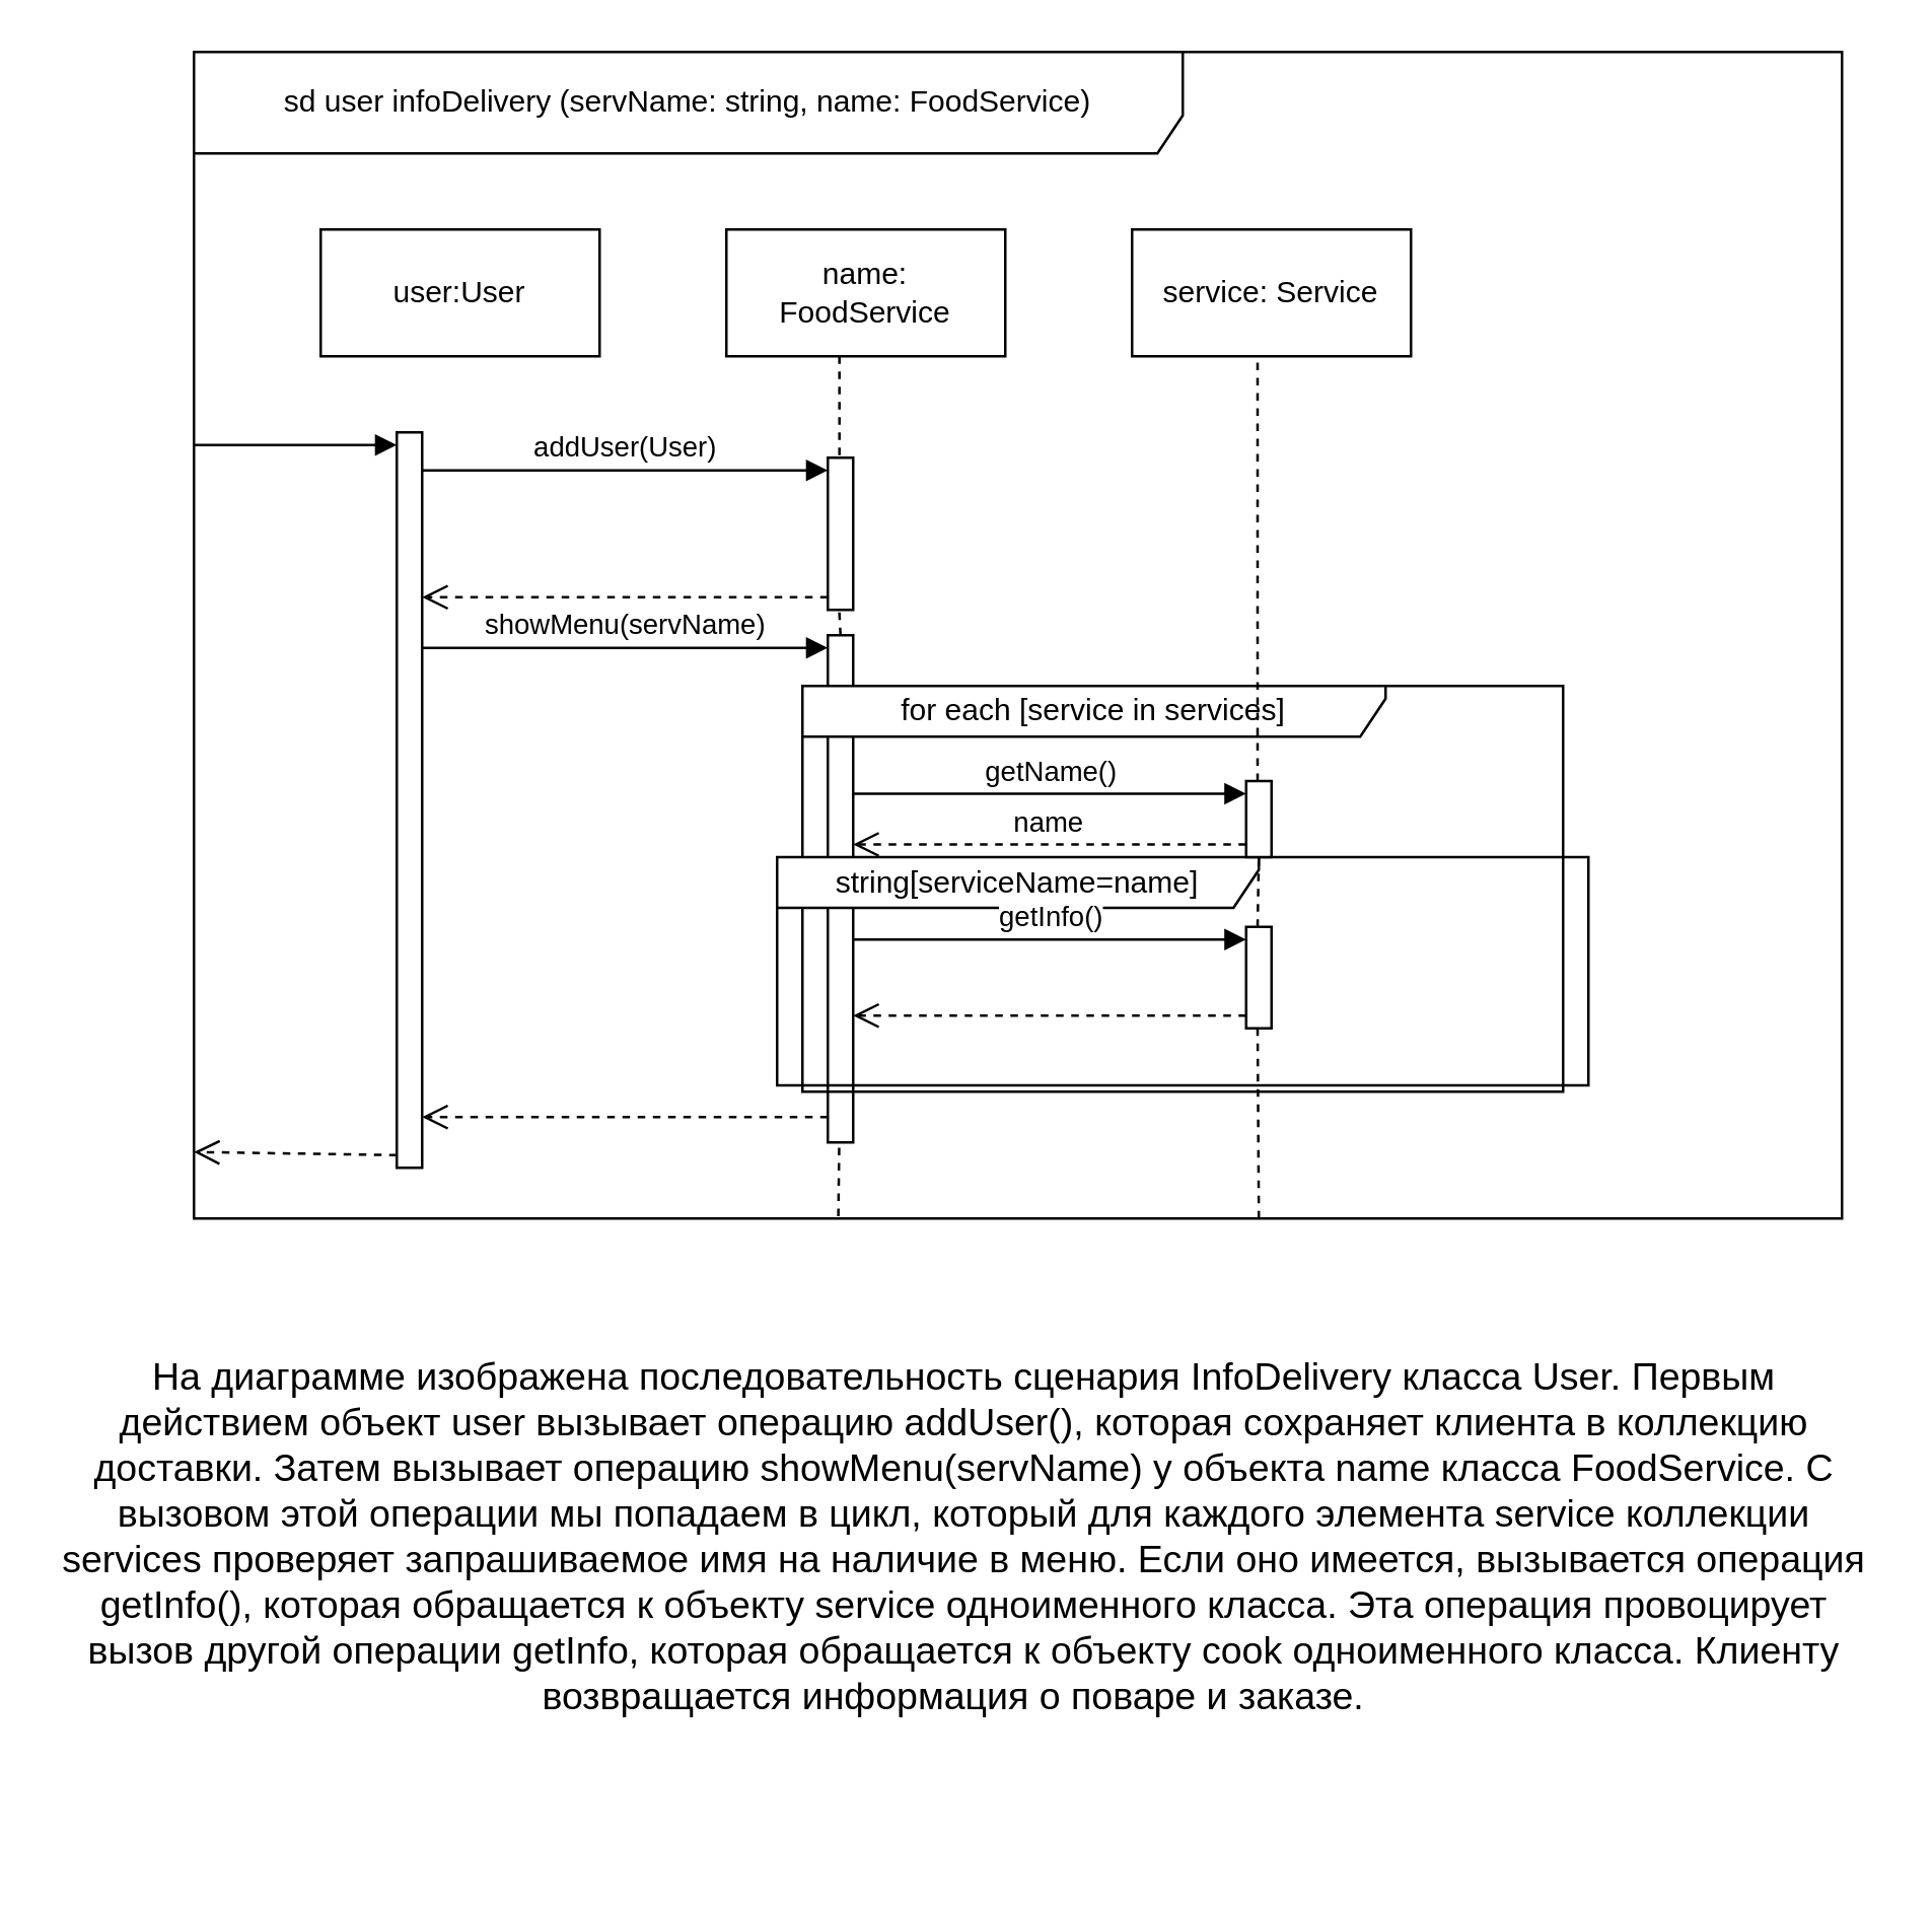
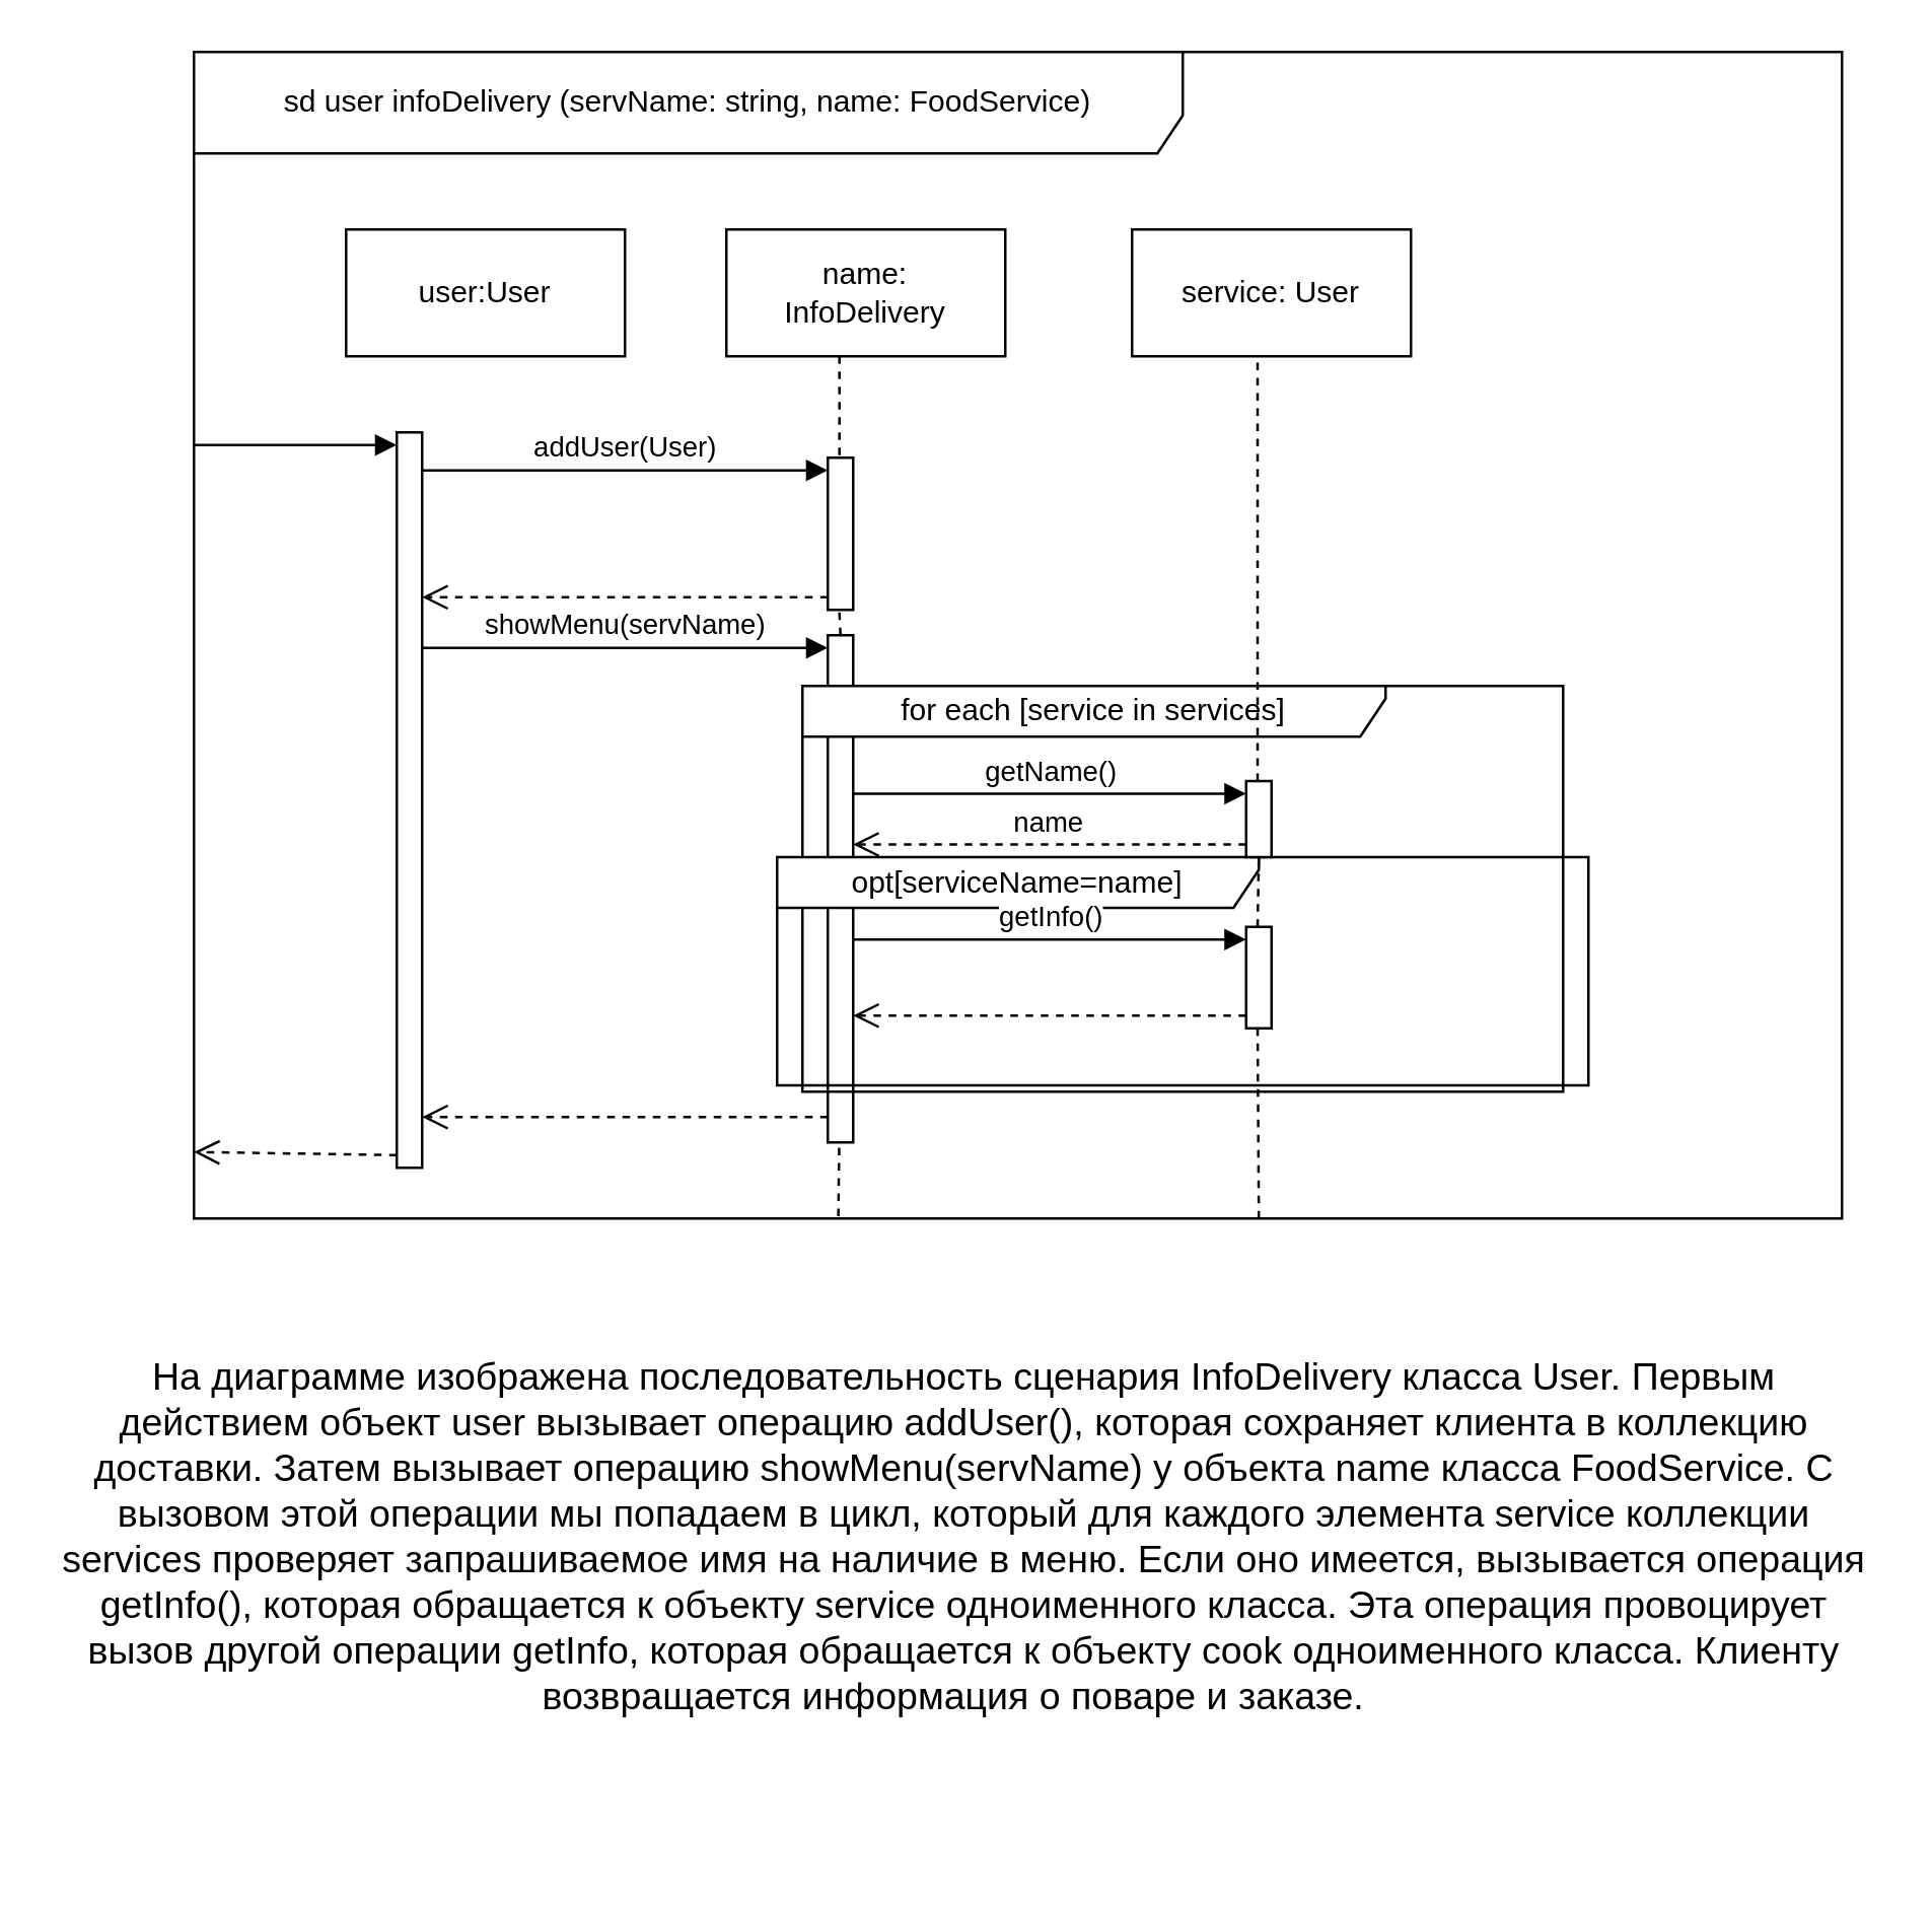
  <mxCell id="0" />
  <mxCell id="1" parent="0" />
  <mxCell id="2" value="sd user infoDelivery (servName: string, name: FoodService)" style="shape=umlFrame;whiteSpace=wrap;html=1;pointerEvents=0;width=390;height=40;" parent="1" vertex="1"><mxGeometry x="76" y="20" width="650" height="460" as="geometry" /></mxCell>
- <mxCell id="3" value="user:User" style="html=1;whiteSpace=wrap;" parent="1" vertex="1"><mxGeometry x="126" y="90" width="110" height="50" as="geometry" /></mxCell>
- <mxCell id="4" value="name: &lt;br&gt;FoodService" style="html=1;whiteSpace=wrap;" parent="1" vertex="1"><mxGeometry x="286" y="90" width="110" height="50" as="geometry" /></mxCell>
- <mxCell id="5" value="service: Service" style="html=1;whiteSpace=wrap;" parent="1" vertex="1"><mxGeometry x="446" y="90" width="110" height="50" as="geometry" /></mxCell>
+ <mxCell id="3" value="user:User" style="html=1;whiteSpace=wrap;" parent="1" vertex="1"><mxGeometry x="136" y="90" width="110" height="50" as="geometry" /></mxCell>
+ <mxCell id="4" value="name: &lt;br&gt;InfoDelivery" style="html=1;whiteSpace=wrap;" parent="1" vertex="1"><mxGeometry x="286" y="90" width="110" height="50" as="geometry" /></mxCell>
+ <mxCell id="5" value="service: User" style="html=1;whiteSpace=wrap;" parent="1" vertex="1"><mxGeometry x="446" y="90" width="110" height="50" as="geometry" /></mxCell>
  <mxCell id="6" value="" style="html=1;points=[[0,0,0,0,5],[0,1,0,0,-5],[1,0,0,0,5],[1,1,0,0,-5]];perimeter=orthogonalPerimeter;outlineConnect=0;targetShapes=umlLifeline;portConstraint=eastwest;newEdgeStyle={&quot;curved&quot;:0,&quot;rounded&quot;:0};" parent="1" vertex="1"><mxGeometry x="156" y="170" width="10" height="290" as="geometry" /></mxCell>
  <mxCell id="7" value="" style="html=1;verticalAlign=bottom;endArrow=block;curved=0;rounded=0;entryX=0;entryY=0;entryDx=0;entryDy=5;" parent="1" target="6" edge="1"><mxGeometry relative="1" as="geometry"><mxPoint x="76" y="175" as="sourcePoint" /></mxGeometry></mxCell>
  <mxCell id="8" value="" style="html=1;verticalAlign=bottom;endArrow=open;dashed=1;endSize=8;curved=0;rounded=0;exitX=0;exitY=1;exitDx=0;exitDy=-5;entryX=0;entryY=0.943;entryDx=0;entryDy=0;entryPerimeter=0;" parent="1" source="6" target="2" edge="1"><mxGeometry relative="1" as="geometry"><mxPoint x="76" y="345" as="targetPoint" /></mxGeometry></mxCell>
  <mxCell id="9" value="" style="html=1;points=[[0,0,0,0,5],[0,1,0,0,-5],[1,0,0,0,5],[1,1,0,0,-5]];perimeter=orthogonalPerimeter;outlineConnect=0;targetShapes=umlLifeline;portConstraint=eastwest;newEdgeStyle={&quot;curved&quot;:0,&quot;rounded&quot;:0};" parent="1" vertex="1"><mxGeometry x="326" y="180" width="10" height="60" as="geometry" /></mxCell>
  <mxCell id="10" value="addUser(User)" style="html=1;verticalAlign=bottom;endArrow=block;curved=0;rounded=0;entryX=0;entryY=0;entryDx=0;entryDy=5;" parent="1" source="6" target="9" edge="1"><mxGeometry relative="1" as="geometry"><mxPoint x="256" y="185" as="sourcePoint" /></mxGeometry></mxCell>
  <mxCell id="11" value="" style="html=1;verticalAlign=bottom;endArrow=open;dashed=1;endSize=8;curved=0;rounded=0;exitX=0;exitY=1;exitDx=0;exitDy=-5;" parent="1" source="9" target="6" edge="1"><mxGeometry relative="1" as="geometry"><mxPoint x="256" y="250" as="targetPoint" /></mxGeometry></mxCell>
  <mxCell id="12" value="" style="html=1;points=[[0,0,0,0,5],[0,1,0,0,-5],[1,0,0,0,5],[1,1,0,0,-5]];perimeter=orthogonalPerimeter;outlineConnect=0;targetShapes=umlLifeline;portConstraint=eastwest;newEdgeStyle={&quot;curved&quot;:0,&quot;rounded&quot;:0};" parent="1" vertex="1"><mxGeometry x="326" y="250" width="10" height="200" as="geometry" /></mxCell>
  <mxCell id="13" value="showMenu(servName)" style="html=1;verticalAlign=bottom;endArrow=block;curved=0;rounded=0;entryX=0;entryY=0;entryDx=0;entryDy=5;" parent="1" source="6" target="12" edge="1"><mxGeometry relative="1" as="geometry"><mxPoint x="256" y="255" as="sourcePoint" /></mxGeometry></mxCell>
  <mxCell id="14" value="for each [service in services]" style="shape=umlFrame;whiteSpace=wrap;html=1;pointerEvents=0;width=230;height=20;" parent="1" vertex="1"><mxGeometry x="316" y="270" width="300" height="160" as="geometry" /></mxCell>
- <mxCell id="15" value="string[serviceName=name]" style="shape=umlFrame;whiteSpace=wrap;html=1;pointerEvents=0;width=190;height=20;" parent="1" vertex="1"><mxGeometry x="306" y="337.5" width="320" height="90" as="geometry" /></mxCell>
+ <mxCell id="15" value="opt[serviceName=name]" style="shape=umlFrame;whiteSpace=wrap;html=1;pointerEvents=0;width=190;height=20;" parent="1" vertex="1"><mxGeometry x="306" y="337.5" width="320" height="90" as="geometry" /></mxCell>
  <mxCell id="16" value="" style="html=1;points=[[0,0,0,0,5],[0,1,0,0,-5],[1,0,0,0,5],[1,1,0,0,-5]];perimeter=orthogonalPerimeter;outlineConnect=0;targetShapes=umlLifeline;portConstraint=eastwest;newEdgeStyle={&quot;curved&quot;:0,&quot;rounded&quot;:0};" parent="1" vertex="1"><mxGeometry x="491" y="365" width="10" height="40" as="geometry" /></mxCell>
  <mxCell id="17" value="getInfo()" style="html=1;verticalAlign=bottom;endArrow=block;curved=0;rounded=0;entryX=0;entryY=0;entryDx=0;entryDy=5;" parent="1" source="12" target="16" edge="1"><mxGeometry relative="1" as="geometry"><mxPoint x="431" y="370" as="sourcePoint" /></mxGeometry></mxCell>
  <mxCell id="18" value="" style="html=1;verticalAlign=bottom;endArrow=open;dashed=1;endSize=8;curved=0;rounded=0;exitX=0;exitY=1;exitDx=0;exitDy=-5;" parent="1" source="16" target="12" edge="1"><mxGeometry relative="1" as="geometry"><mxPoint x="431" y="400" as="targetPoint" /></mxGeometry></mxCell>
  <mxCell id="19" value="" style="endArrow=none;dashed=1;html=1;rounded=0;entryX=0.391;entryY=1.02;entryDx=0;entryDy=0;entryPerimeter=0;" parent="1" edge="1"><mxGeometry width="50" height="50" relative="1" as="geometry"><mxPoint x="330.58" y="179" as="sourcePoint" /><mxPoint x="330.58" y="140" as="targetPoint" /></mxGeometry></mxCell>
  <mxCell id="20" value="" style="endArrow=none;dashed=1;html=1;rounded=0;entryX=0.391;entryY=1.02;entryDx=0;entryDy=0;entryPerimeter=0;" parent="1" edge="1"><mxGeometry width="50" height="50" relative="1" as="geometry"><mxPoint x="331" y="250" as="sourcePoint" /><mxPoint x="330.5" y="240" as="targetPoint" /></mxGeometry></mxCell>
  <mxCell id="21" value="" style="endArrow=none;dashed=1;html=1;rounded=0;entryX=0.391;entryY=1.02;entryDx=0;entryDy=0;entryPerimeter=0;exitX=0.391;exitY=0.998;exitDx=0;exitDy=0;exitPerimeter=0;" parent="1" source="2" edge="1"><mxGeometry width="50" height="50" relative="1" as="geometry"><mxPoint x="330.5" y="489" as="sourcePoint" /><mxPoint x="330.5" y="450" as="targetPoint" /></mxGeometry></mxCell>
  <mxCell id="22" value="" style="endArrow=none;dashed=1;html=1;rounded=0;entryX=0.5;entryY=1;entryDx=0;entryDy=0;" parent="1" source="29" edge="1"><mxGeometry width="50" height="50" relative="1" as="geometry"><mxPoint x="495.5" y="365" as="sourcePoint" /><mxPoint x="495.5" y="140" as="targetPoint" /></mxGeometry></mxCell>
  <mxCell id="23" value="" style="endArrow=none;dashed=1;html=1;rounded=0;entryX=0.5;entryY=1;entryDx=0;entryDy=0;" parent="1" edge="1"><mxGeometry width="50" height="50" relative="1" as="geometry"><mxPoint x="496" y="480" as="sourcePoint" /><mxPoint x="495.5" y="405" as="targetPoint" /></mxGeometry></mxCell>
  <mxCell id="24" value="" style="html=1;verticalAlign=bottom;endArrow=open;dashed=1;endSize=8;curved=0;rounded=0;exitX=0;exitY=1;exitDx=0;exitDy=-5;" parent="1" edge="1"><mxGeometry relative="1" as="geometry"><mxPoint x="166" y="440" as="targetPoint" /><mxPoint x="326" y="440" as="sourcePoint" /></mxGeometry></mxCell>
  <mxCell id="25" value="&lt;div style=&quot;font-size: 15px;&quot;&gt;На диаграмме изображена последовательность сценария InfoDelivery&lt;span style=&quot;background-color: initial;&quot;&gt;&amp;nbsp;класса User. Первым действием объект user вызывает операцию addUser(), которая сохраняет клиента в коллекцию доставки&lt;/span&gt;&lt;span style=&quot;background-color: initial;&quot;&gt;. Затем вызывает операцию showMenu(servName) у объекта name класса FoodService. С вызовом этой операции мы попадаем в цикл, который для каждого элемента service коллекции services проверяет запрашиваемое имя на наличие в меню. Если оно имеется, вызывается операция getInfo(), которая обращается к объекту service одноименного класса. Эта операция провоцирует вызов другой операции getInfo, которая обращается к объекту cook одноименного класса. Клиенту возвращается информация о поваре и заказе.&amp;nbsp;&amp;nbsp;&lt;/span&gt;&lt;/div&gt;" style="text;html=1;strokeColor=none;fillColor=none;align=center;verticalAlign=middle;whiteSpace=wrap;rounded=0;" parent="1" vertex="1"><mxGeometry x="20" y="480" width="720" height="250" as="geometry" /></mxCell>
  <mxCell id="26" value="getName()" style="html=1;verticalAlign=bottom;endArrow=block;curved=0;rounded=0;entryX=0;entryY=0;entryDx=0;entryDy=5;" parent="1" source="12" target="29" edge="1"><mxGeometry x="0.006" relative="1" as="geometry"><mxPoint x="421" y="305" as="sourcePoint" /><mxPoint as="offset" /></mxGeometry></mxCell>
  <mxCell id="27" value="name" style="html=1;verticalAlign=bottom;endArrow=open;dashed=1;endSize=8;curved=0;rounded=0;exitX=0;exitY=1;exitDx=0;exitDy=-5;" parent="1" source="29" target="12" edge="1"><mxGeometry relative="1" as="geometry"><mxPoint x="421" y="375" as="targetPoint" /></mxGeometry></mxCell>
  <mxCell id="28" value="" style="endArrow=none;dashed=1;html=1;rounded=0;entryX=0.5;entryY=1;entryDx=0;entryDy=0;" parent="1" target="29" edge="1"><mxGeometry width="50" height="50" relative="1" as="geometry"><mxPoint x="495.5" y="365" as="sourcePoint" /><mxPoint x="495.5" y="140" as="targetPoint" /></mxGeometry></mxCell>
  <mxCell id="29" value="" style="html=1;points=[[0,0,0,0,5],[0,1,0,0,-5],[1,0,0,0,5],[1,1,0,0,-5]];perimeter=orthogonalPerimeter;outlineConnect=0;targetShapes=umlLifeline;portConstraint=eastwest;newEdgeStyle={&quot;curved&quot;:0,&quot;rounded&quot;:0};" parent="1" vertex="1"><mxGeometry x="491" y="307.5" width="10" height="30" as="geometry" /></mxCell>
